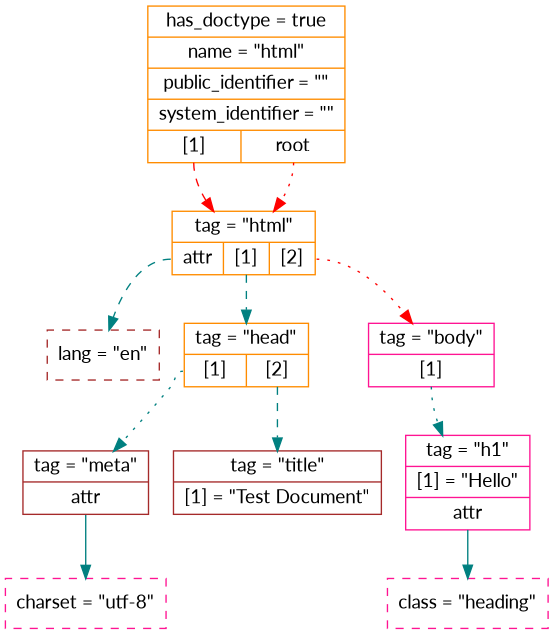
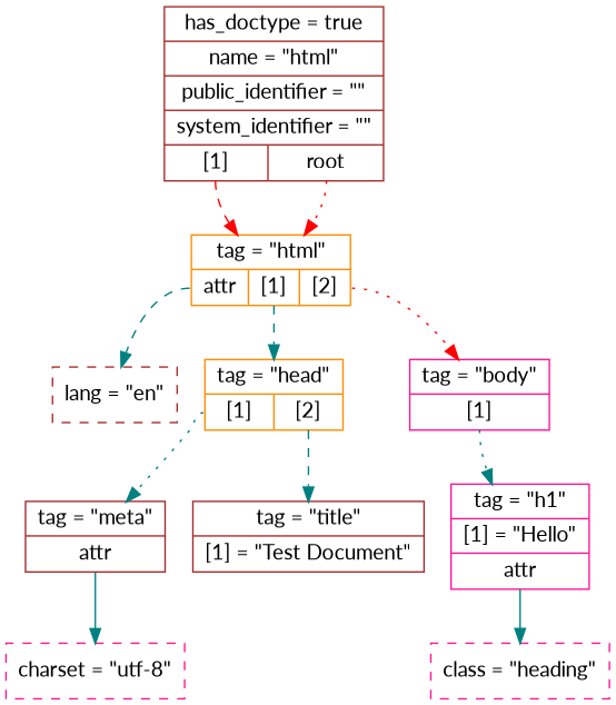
  digraph {
    fontname=Lato
    node [fontname=Lato shape=record color=deeppink]
    edge [tailport=1 color=teal style=dotted fontname=Lato]
-   n1 [label="{has_doctype = true|name = \"html\"|public_identifier = \"\"|system_identifier = \"\"|{<1>[1]|<root>root}}" color=darkorange]
+   n1 [label="{has_doctype = true|name = \"html\"|public_identifier = \"\"|system_identifier = \"\"|{<1>[1]|<root>root}}" color=brown]
    n2 [label="{tag = \"html\"|{<attr>attr|<1>[1]|<2>[2]}}" color=darkorange]
    n3 [label="{lang = \"en\"}" style=dashed color=brown]
    n4 [label="{tag = \"head\"|{<1>[1]|<2>[2]}}" color=darkorange]
    n5 [label="{tag = \"body\"|{<1>[1]}}"]
    n6 [label="{tag = \"title\"|<1>[1] = \"Test Document\"}" color=brown]
    n7 [label="{tag = \"meta\"|<attr>attr}" color=brown]
    n8 [label="{charset = \"utf-8\"}" style=dashed]
    n9 [label="{tag = \"h1\"|[1] = \"Hello\"|<attr>attr}"]
    n10 [label="{class = \"heading\"}" style=dashed]
    n1 -> n2 [tailport=root color=red]
    n1 -> n2 [color=red style=dashed]
    n2 -> n3 [tailport=attr style=dashed]
    n2 -> n4 [style=dashed]
    n2 -> n5 [tailport=2 color=red]
    n4 -> n6 [tailport=2 style=dashed]
    n4 -> n7
    n5 -> n9
    n7 -> n8 [tailport=attr style=solid]
    n9 -> n10 [tailport=attr style=solid]
  }
